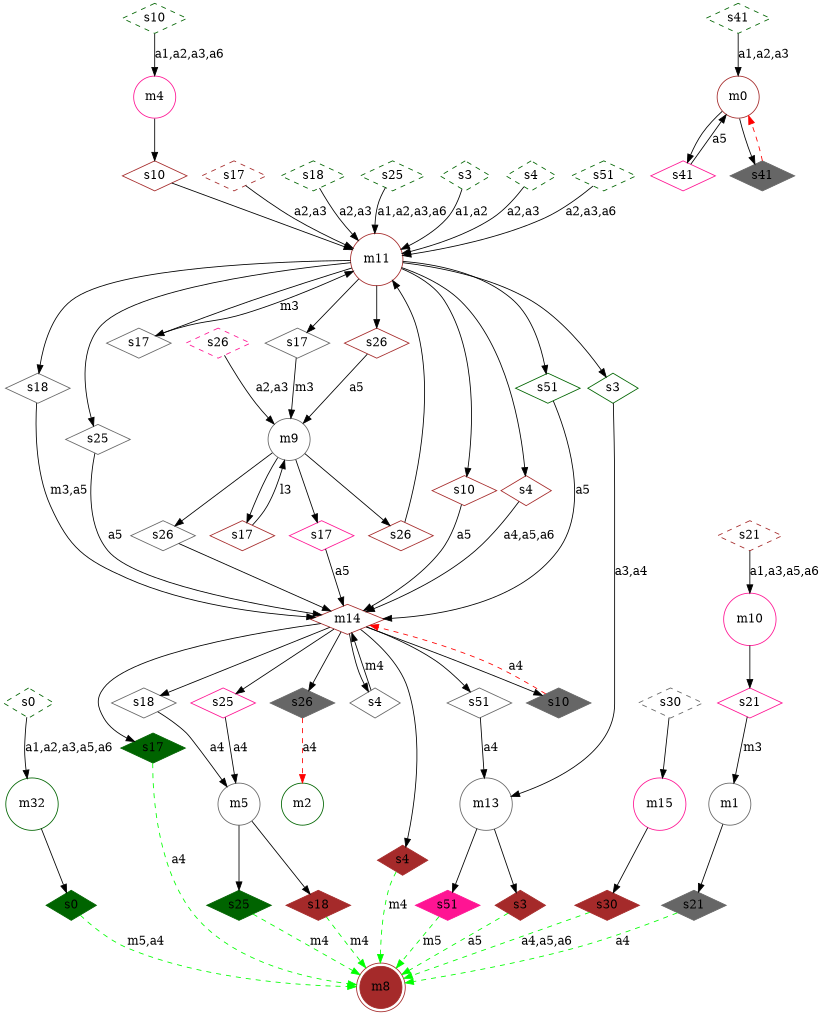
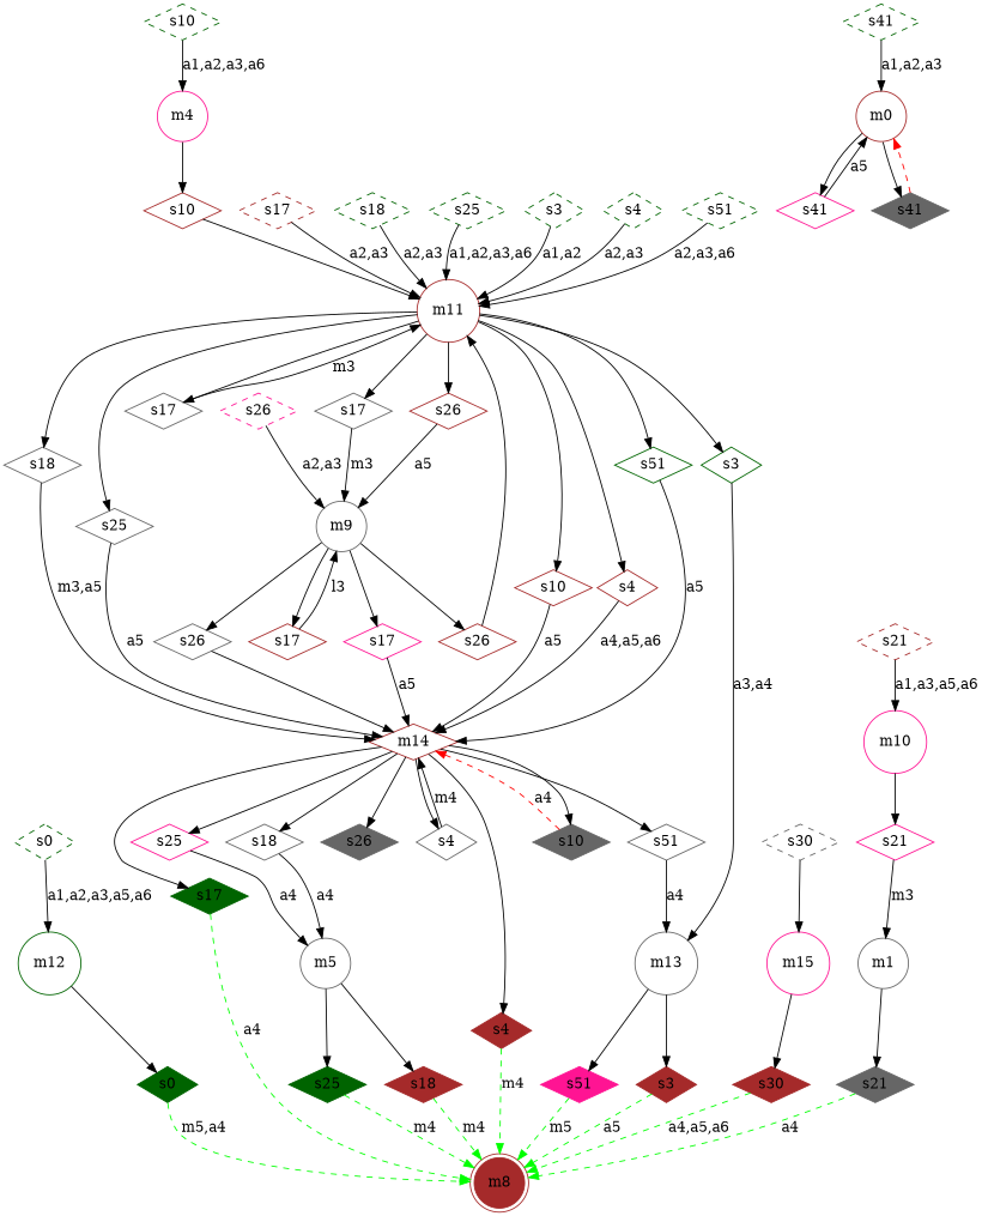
  digraph {
    node [color=gray40 shape=diamond]
    m1 [shape=circle]
    n2 [label=s21 style=filled]
    m8 [color=brown shape=doublecircle style=filled]
-   m2 [color=darkgreen shape=circle]
    m10 [color=deeppink shape=circle]
    n6 [color=deeppink label=s21]
-   m12 [color=darkgreen shape=circle label=m32]
+   m12 [color=darkgreen shape=circle]
    n8 [color=darkgreen label=s0 style=filled]
    m13 [shape=circle]
    n10 [color=brown label=s3 style=filled]
    n11 [color=deeppink label=s51 style=filled]
    m15 [color=deeppink shape=circle]
    n13 [color=brown label=s30 style=filled]
    m0 [color=brown shape=circle]
    n15 [color=deeppink label=s41]
    n16 [label=s41 style=filled]
    m4 [color=deeppink shape=circle]
    n18 [color=brown label=s10]
    m11 [color=brown shape=circle]
    n20 [color=brown label=s10]
    n21 [label=s17]
    n22 [label=s17]
    n23 [label=s18]
    n24 [label=s25]
    n25 [color=brown label=s26]
    n26 [color=darkgreen label=s3]
    n27 [color=brown label=s4]
    n28 [color=darkgreen label=s51]
    m14 [color=brown]
    m9 [shape=circle]
    n31 [label=s10 style=filled]
    n32 [color=darkgreen label=s17 style=filled]
    n33 [label=s18]
    n34 [color=deeppink label=s25]
    n35 [label=s26 style=filled]
    n36 [label=s4]
    n37 [color=brown label=s4 style=filled]
    n38 [label=s51]
    m5 [shape=circle]
    n40 [color=brown label=s17]
    n41 [color=deeppink label=s17]
    n42 [color=brown label=s26]
    n43 [label=s26]
    n44 [color=brown label=s18 style=filled]
    n45 [color=darkgreen label=s25 style=filled]
    n46 [color=darkgreen label=s0 style=dashed]
    n47 [color=darkgreen label=s10 style=dashed]
    n48 [color=brown label=s17 style=dashed]
    n49 [color=darkgreen label=s18 style=dashed]
    n50 [color=brown label=s21 style=dashed]
    n51 [color=darkgreen label=s25 style=dashed]
    n52 [color=deeppink label=s26 style=dashed]
    n53 [color=darkgreen label=s3 style=dashed]
    n54 [label=s30 style=dashed]
    n55 [color=darkgreen label=s4 style=dashed]
    n56 [color=darkgreen label=s41 style=dashed]
    n57 [color=darkgreen label=s51 style=dashed]
    m1 -> n2
    n2 -> m8 [color=green label=a4 style=dashed]
    m10 -> n6
    n6 -> m1 [label=m3]
    m12 -> n8
    n8 -> m8 [color=green label="m5,a4" style=dashed]
    m13 -> n10
    m13 -> n11
    n10 -> m8 [color=green label=a5 style=dashed]
    n11 -> m8 [color=green label=m5 style=dashed]
    m15 -> n13
    n13 -> m8 [color=green label="a4,a5,a6" style=dashed]
    m0 -> n15
    m0 -> n16
    n15 -> m0 [label=a5]
    n16 -> m0 [color=red style=dashed]
    m4 -> n18
    n18 -> m11
    m11 -> n20
    m11 -> n21
    m11 -> n22
    m11 -> n23
    m11 -> n24
    m11 -> n25
    m11 -> n26
    m11 -> n27
    m11 -> n28
    n20 -> m14 [label=a5]
    n21 -> m11 [label=m3]
    n22 -> m9 [label=m3]
    n23 -> m14 [label="m3,a5"]
    n24 -> m14 [label=a5]
    n25 -> m9 [label=a5]
    n26 -> m13 [label="a3,a4"]
    n27 -> m14 [label="a4,a5,a6"]
    n28 -> m14 [label=a5]
    m14 -> n31
    m14 -> n32
    m14 -> n33
    m14 -> n34
    m14 -> n35
    m14 -> n36
    m14 -> n37
    m14 -> n38
    m9 -> n40
    m9 -> n41
    m9 -> n42
    m9 -> n43
    n31 -> m14 [color=red label=a4 style=dashed]
    n32 -> m8 [color=green label=a4 style=dashed]
    n33 -> m5 [label=a4]
    n34 -> m5 [label=a4]
-   n35 -> m2 [color=red label=a4 style=dashed]
    n36 -> m14 [label=m4]
    n37 -> m8 [color=green label=m4 style=dashed]
    n38 -> m13 [label=a4]
    m5 -> n44
    m5 -> n45
    n40 -> m9 [label=l3]
    n41 -> m14 [label=a5]
    n42 -> m11
    n43 -> m14
    n44 -> m8 [color=green label=m4 style=dashed]
    n45 -> m8 [color=green label=m4 style=dashed]
    n46 -> m12 [label="a1,a2,a3,a5,a6"]
    n47 -> m4 [label="a1,a2,a3,a6"]
    n48 -> m11 [label="a2,a3"]
    n49 -> m11 [label="a2,a3"]
    n50 -> m10 [label="a1,a3,a5,a6"]
    n51 -> m11 [label="a1,a2,a3,a6"]
    n52 -> m9 [label="a2,a3"]
    n53 -> m11 [label="a1,a2"]
    n54 -> m15
    n55 -> m11 [label="a2,a3"]
    n56 -> m0 [label="a1,a2,a3"]
    n57 -> m11 [label="a2,a3,a6"]
  }
